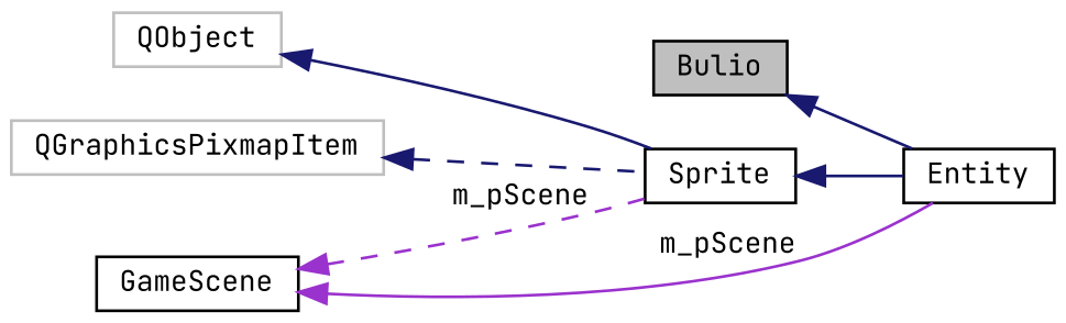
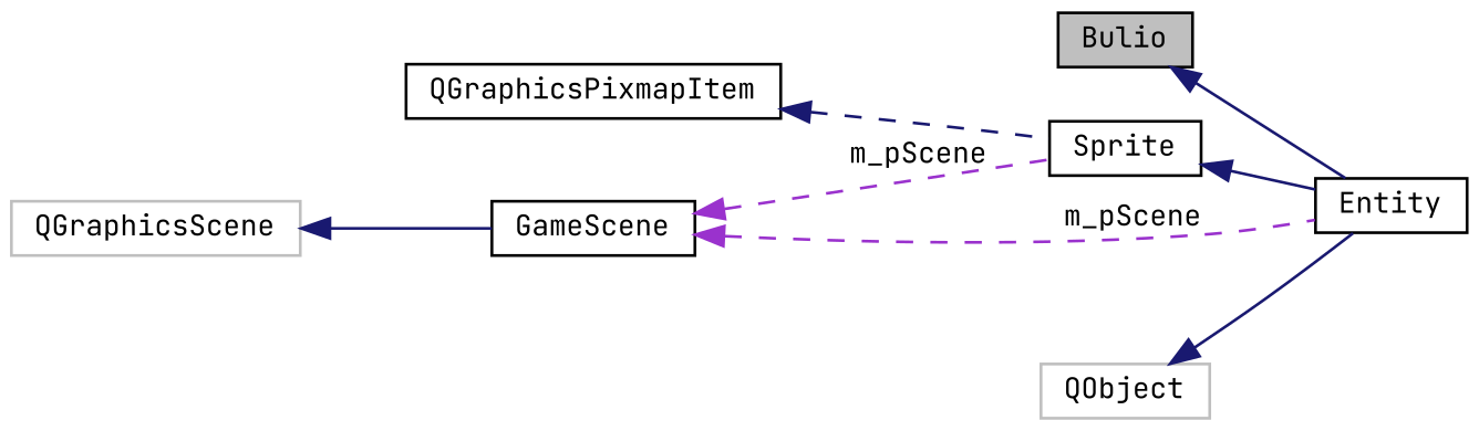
  digraph {
    fontname="JetBrains Mono"
    rankdir=LR
    node [color=black fillcolor=white fontname="JetBrains Mono" fontsize=10 shape=record style=filled]
    edge [color=midnightblue dir=back fontname="JetBrains Mono" fontsize=10 labelfontname=Helvetica labelfontsize=10 style=solid]
    n1 [fillcolor=grey75 fontcolor=black height=0.2 label=Bulio width=0.4]
    n2 [height=0.2 label=Entity width=0.4]
    n3 [height=0.2 label=Sprite width=0.4]
    n4 [color=grey75 height=0.2 label=QObject width=0.4]
-   n5 [color=grey75 height=0.2 label=QGraphicsPixmapItem width=0.4]
+   n5 [height=0.2 label=QGraphicsPixmapItem width=0.4]
    n6 [height=0.2 label=GameScene width=0.4]
+   n7 [color=grey75 height=0.2 label=QGraphicsScene width=0.4]
    n1 -> n2
    n3 -> n2
-   n4 -> n3
+   n4 -> n2
    n5 -> n3 [style=dashed]
-   n6 -> n2 [color=darkorchid3 label=" m_pScene"]
+   n6 -> n2 [color=darkorchid3 label=" m_pScene" style=dashed]
    n6 -> n3 [color=darkorchid3 label=" m_pScene" style=dashed]
+   n7 -> n6
  }
